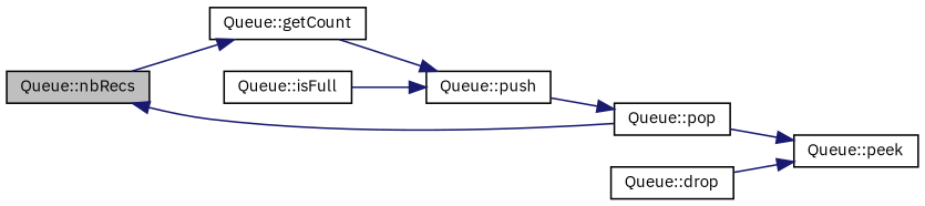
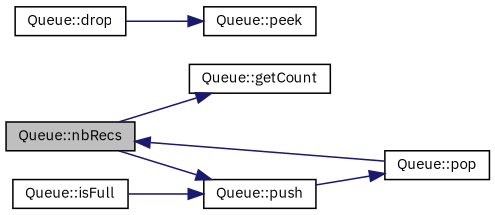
  digraph {
    fontname="IBM Plex Sans"
    rankdir=LR
    node [color=black fillcolor=white fontname="IBM Plex Sans" fontsize=10 shape=record style=filled]
    edge [color=midnightblue fontname="IBM Plex Sans" fontsize=10 labelfontname=Helvetica labelfontsize=10 style=solid]
    n1 [fillcolor=grey75 fontcolor=black height=0.2 label="Queue::nbRecs" width=0.4]
    n2 [height=0.2 label="Queue::getCount" width=0.4]
    n3 [height=0.2 label="Queue::push" width=0.4]
    n4 [height=0.2 label="Queue::pop" width=0.4]
    n5 [height=0.2 label="Queue::peek" width=0.4]
    n6 [height=0.2 label="Queue::isFull" width=0.4]
    n7 [height=0.2 label="Queue::drop" width=0.4]
    n1 -> n2
-   n2 -> n3
+   n1 -> n3
    n3 -> n4
    n4 -> n1
-   n4 -> n5
    n6 -> n3
    n7 -> n5
  }
